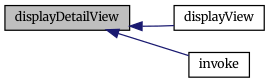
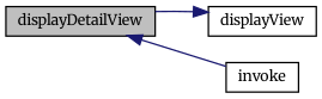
  digraph {
    fontname=Merriweather
    rankdir=LR
    node [color=black fillcolor=white fontname=Merriweather fontsize=10 shape=record style=filled]
    edge [color=midnightblue dir=back fontname=Merriweather fontsize=10 labelfontname=Helvetica labelfontsize=10 style=solid]
    n1 [fillcolor=grey75 fontcolor=black height=0.2 label=displayDetailView width=0.4]
    n2 [height=0.2 label=displayView width=0.4]
    n3 [height=0.2 label=invoke width=0.4]
-   n1 -> n2
+   n2 -> n1
    n1 -> n3
  }
